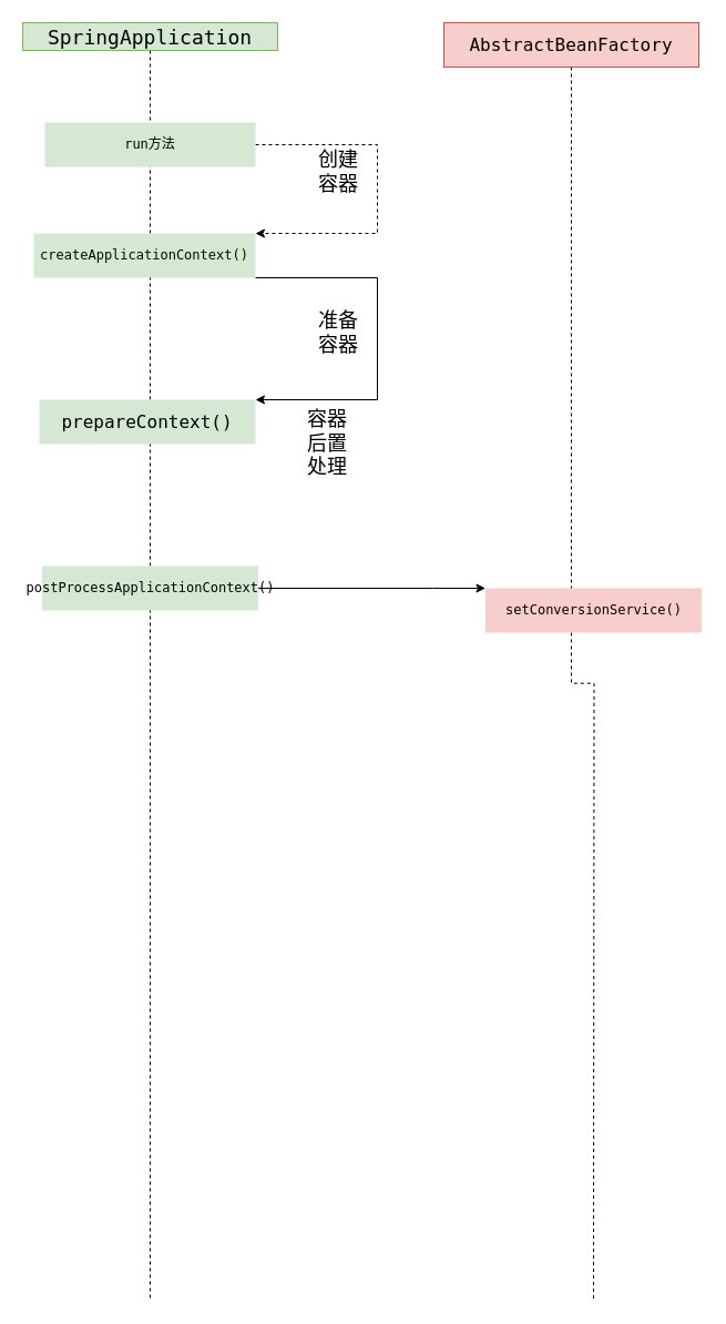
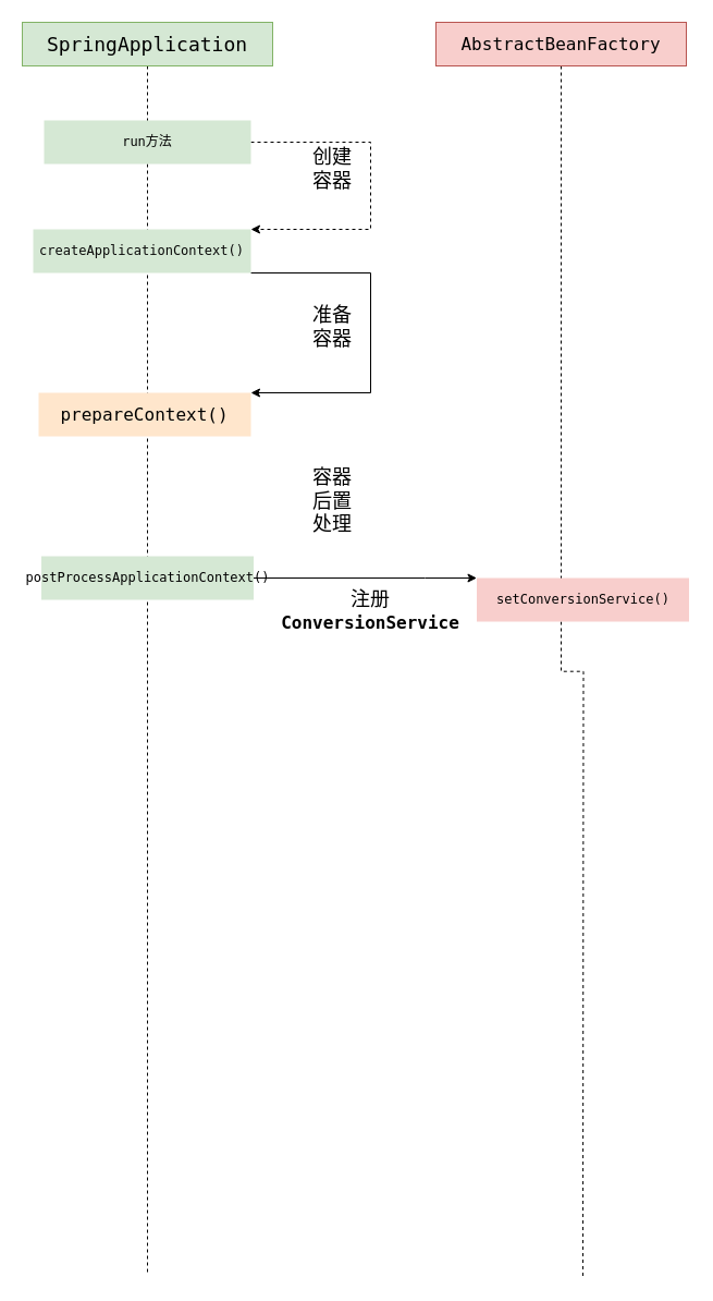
  <mxCell id="0" />
  <mxCell id="1" parent="0" />
  <mxCell id="2" style="edgeStyle=orthogonalEdgeStyle;rounded=0;orthogonalLoop=1;jettySize=auto;html=1;exitX=0.5;exitY=1;exitDx=0;exitDy=0;dashed=1;endArrow=none;endFill=0;" edge="1" parent="1" source="3"><mxGeometry relative="1" as="geometry"><mxPoint x="135" y="1170" as="targetPoint" /></mxGeometry></mxCell>
- <mxCell id="3" value="&lt;pre style=&quot;color: rgb(8, 8, 8); font-family: &amp;quot;jetbrains mono&amp;quot;, monospace; font-size: 13.5pt;&quot;&gt;&lt;span style=&quot;color: #000000&quot;&gt;SpringApplication&lt;/span&gt;&lt;/pre&gt;" style="rounded=0;whiteSpace=wrap;html=1;fillColor=#d5e8d4;strokeColor=#82b366;" vertex="1" parent="1"><mxGeometry x="20" y="20" width="230" height="25" as="geometry" /></mxCell>
+ <mxCell id="3" value="&lt;pre style=&quot;color: rgb(8, 8, 8); font-family: &amp;quot;jetbrains mono&amp;quot;, monospace; font-size: 13.5pt;&quot;&gt;&lt;span style=&quot;color: #000000&quot;&gt;SpringApplication&lt;/span&gt;&lt;/pre&gt;" style="rounded=0;whiteSpace=wrap;html=1;fillColor=#d5e8d4;strokeColor=#82b366;" vertex="1" parent="1"><mxGeometry x="20" y="20" width="230" height="40" as="geometry" /></mxCell>
  <mxCell id="4" style="edgeStyle=orthogonalEdgeStyle;rounded=0;orthogonalLoop=1;jettySize=auto;html=1;exitX=1;exitY=0.5;exitDx=0;exitDy=0;entryX=1;entryY=0;entryDx=0;entryDy=0;endArrow=classic;endFill=1;dashed=1;" edge="1" parent="1" source="5" target="7"><mxGeometry relative="1" as="geometry"><Array as="points"><mxPoint x="340" y="130" /><mxPoint x="340" y="210" /></Array></mxGeometry></mxCell>
  <mxCell id="5" value="&lt;pre style=&quot;color: rgb(8 , 8 , 8) ; font-family: &amp;#34;jetbrains mono&amp;#34; , monospace&quot;&gt;&lt;span style=&quot;color: rgb(0 , 0 , 0)&quot;&gt;&lt;font style=&quot;font-size: 12px&quot;&gt;run方法&lt;/font&gt;&lt;/span&gt;&lt;/pre&gt;" style="rounded=0;whiteSpace=wrap;html=1;fillColor=#d5e8d4;strokeColor=none;" vertex="1" parent="1"><mxGeometry x="40" y="110" width="190" height="40" as="geometry" /></mxCell>
  <mxCell id="6" style="edgeStyle=orthogonalEdgeStyle;rounded=0;orthogonalLoop=1;jettySize=auto;html=1;exitX=1;exitY=1;exitDx=0;exitDy=0;entryX=1;entryY=0;entryDx=0;entryDy=0;" edge="1" parent="1" source="7" target="9"><mxGeometry relative="1" as="geometry"><Array as="points"><mxPoint x="340" y="250" /><mxPoint x="340" y="360" /></Array></mxGeometry></mxCell>
  <mxCell id="7" value="&lt;pre style=&quot;color: rgb(8 , 8 , 8) ; font-family: &amp;#34;jetbrains mono&amp;#34; , monospace&quot;&gt;&lt;pre style=&quot;font-family: &amp;#34;jetbrains mono&amp;#34; , monospace&quot;&gt;&lt;font style=&quot;font-size: 12px&quot;&gt;createApplicationContext()&lt;/font&gt;&lt;/pre&gt;&lt;/pre&gt;" style="rounded=0;whiteSpace=wrap;html=1;fillColor=#d5e8d4;strokeColor=none;" vertex="1" parent="1"><mxGeometry x="30" y="210" width="200" height="40" as="geometry" /></mxCell>
  <mxCell id="8" value="&lt;font style=&quot;font-size: 18px&quot;&gt;创建容器&lt;/font&gt;" style="text;html=1;strokeColor=none;fillColor=none;align=center;verticalAlign=middle;whiteSpace=wrap;rounded=0;fontColor=#000000;" vertex="1" parent="1"><mxGeometry x="280" y="135" width="50" height="40" as="geometry" /></mxCell>
- <mxCell id="9" value="&lt;pre style=&quot;color: rgb(8 , 8 , 8) ; font-family: &amp;#34;jetbrains mono&amp;#34; , monospace&quot;&gt;&lt;pre style=&quot;font-family: &amp;#34;jetbrains mono&amp;#34; , monospace&quot;&gt;&lt;pre style=&quot;color: rgb(0 , 0 , 0) ; font-family: &amp;#34;jetbrains mono&amp;#34; , monospace&quot;&gt;&lt;font style=&quot;font-size: 16px&quot;&gt;prepareContext()&lt;/font&gt;&lt;/pre&gt;&lt;/pre&gt;&lt;/pre&gt;" style="rounded=0;whiteSpace=wrap;html=1;fillColor=#d5e8d4;strokeColor=none;" vertex="1" parent="1"><mxGeometry x="35" y="360" width="195" height="40" as="geometry" /></mxCell>
+ <mxCell id="9" value="&lt;pre style=&quot;color: rgb(8 , 8 , 8) ; font-family: &amp;#34;jetbrains mono&amp;#34; , monospace&quot;&gt;&lt;pre style=&quot;font-family: &amp;#34;jetbrains mono&amp;#34; , monospace&quot;&gt;&lt;pre style=&quot;color: rgb(0 , 0 , 0) ; font-family: &amp;#34;jetbrains mono&amp;#34; , monospace&quot;&gt;&lt;font style=&quot;font-size: 16px&quot;&gt;prepareContext()&lt;/font&gt;&lt;/pre&gt;&lt;/pre&gt;&lt;/pre&gt;" style="rounded=0;whiteSpace=wrap;html=1;fillColor=#ffe6cc;strokeColor=none;" vertex="1" parent="1"><mxGeometry x="35" y="360" width="195" height="40" as="geometry" /></mxCell>
  <mxCell id="10" value="&lt;span style=&quot;font-size: 18px&quot;&gt;准备容器&lt;/span&gt;" style="text;html=1;strokeColor=none;fillColor=none;align=center;verticalAlign=middle;whiteSpace=wrap;rounded=0;fontColor=#000000;" vertex="1" parent="1"><mxGeometry x="280" y="280" width="50" height="40" as="geometry" /></mxCell>
  <mxCell id="11" style="edgeStyle=orthogonalEdgeStyle;rounded=0;orthogonalLoop=1;jettySize=auto;html=1;exitX=1;exitY=0.5;exitDx=0;exitDy=0;entryX=0;entryY=0;entryDx=0;entryDy=0;endArrow=classic;endFill=1;" edge="1" parent="1" source="12" target="16"><mxGeometry relative="1" as="geometry"><Array as="points"><mxPoint x="390" y="530" /><mxPoint x="390" y="530" /></Array></mxGeometry></mxCell>
  <mxCell id="12" value="&lt;pre style=&quot;color: rgb(8 , 8 , 8) ; font-family: &amp;#34;jetbrains mono&amp;#34; , monospace&quot;&gt;&lt;pre style=&quot;font-family: &amp;#34;jetbrains mono&amp;#34; , monospace&quot;&gt;&lt;pre style=&quot;color: rgb(0 , 0 , 0) ; font-family: &amp;#34;jetbrains mono&amp;#34; , monospace&quot;&gt;&lt;pre style=&quot;font-family: &amp;#34;jetbrains mono&amp;#34; , monospace&quot;&gt;&lt;font style=&quot;font-size: 12px&quot;&gt;postProcessApplicationContext()&lt;/font&gt;&lt;/pre&gt;&lt;/pre&gt;&lt;/pre&gt;&lt;/pre&gt;" style="rounded=0;whiteSpace=wrap;html=1;fillColor=#d5e8d4;strokeColor=none;" vertex="1" parent="1"><mxGeometry x="37.5" y="510" width="195" height="40" as="geometry" /></mxCell>
- <mxCell id="13" value="&lt;span style=&quot;font-size: 18px&quot;&gt;容器后置处理&lt;/span&gt;" style="text;html=1;strokeColor=none;fillColor=none;align=center;verticalAlign=middle;whiteSpace=wrap;rounded=0;fontColor=#000000;" vertex="1" parent="1"><mxGeometry x="270" y="370" width="50" height="60" as="geometry" /></mxCell>
+ <mxCell id="13" value="&lt;span style=&quot;font-size: 18px&quot;&gt;容器后置处理&lt;/span&gt;" style="text;html=1;strokeColor=none;fillColor=none;align=center;verticalAlign=middle;whiteSpace=wrap;rounded=0;fontColor=#000000;" vertex="1" parent="1"><mxGeometry x="280" y="430" width="50" height="60" as="geometry" /></mxCell>
  <mxCell id="14" style="edgeStyle=orthogonalEdgeStyle;rounded=0;orthogonalLoop=1;jettySize=auto;html=1;exitX=0.5;exitY=1;exitDx=0;exitDy=0;dashed=1;endArrow=none;endFill=0;" edge="1" parent="1" source="15"><mxGeometry relative="1" as="geometry"><mxPoint x="535" y="1171.333" as="targetPoint" /></mxGeometry></mxCell>
  <mxCell id="15" value="&lt;pre style=&quot;color: rgb(8 , 8 , 8) ; font-family: &amp;quot;jetbrains mono&amp;quot; , monospace ; font-size: 13.5pt&quot;&gt;&lt;pre style=&quot;color: rgb(0, 0, 0); font-family: &amp;quot;jetbrains mono&amp;quot;, monospace; font-size: 12pt;&quot;&gt;AbstractBeanFactory&lt;/pre&gt;&lt;/pre&gt;" style="rounded=0;whiteSpace=wrap;html=1;fillColor=#f8cecc;strokeColor=#b85450;" vertex="1" parent="1"><mxGeometry x="400" y="20" width="230" height="40" as="geometry" /></mxCell>
  <mxCell id="16" value="&lt;pre style=&quot;color: rgb(8 , 8 , 8) ; font-family: &amp;#34;jetbrains mono&amp;#34; , monospace&quot;&gt;&lt;pre style=&quot;font-family: &amp;#34;jetbrains mono&amp;#34; , monospace&quot;&gt;&lt;pre style=&quot;color: rgb(0 , 0 , 0) ; font-family: &amp;#34;jetbrains mono&amp;#34; , monospace&quot;&gt;&lt;pre style=&quot;font-family: &amp;#34;jetbrains mono&amp;#34; , monospace&quot;&gt;&lt;font style=&quot;font-size: 12px&quot;&gt;setConversionService()&lt;/font&gt;&lt;/pre&gt;&lt;/pre&gt;&lt;/pre&gt;&lt;/pre&gt;" style="rounded=0;whiteSpace=wrap;html=1;fillColor=#f8cecc;strokeColor=none;" vertex="1" parent="1"><mxGeometry x="437.5" y="530" width="195" height="40" as="geometry" /></mxCell>
+ <mxCell id="17" value="&lt;span style=&quot;font-size: 18px&quot;&gt;注册&lt;/span&gt;&lt;span style=&quot;background-color: rgb(255 , 255 , 255) ; font-family: &amp;#34;jetbrains mono&amp;#34; , monospace ; font-size: 12pt&quot;&gt;&lt;b&gt;ConversionService&lt;/b&gt;&lt;/span&gt;" style="text;html=1;strokeColor=none;fillColor=none;align=center;verticalAlign=middle;whiteSpace=wrap;rounded=0;fontColor=#000000;" vertex="1" parent="1"><mxGeometry x="260" y="540" width="160" height="40" as="geometry" /></mxCell>
